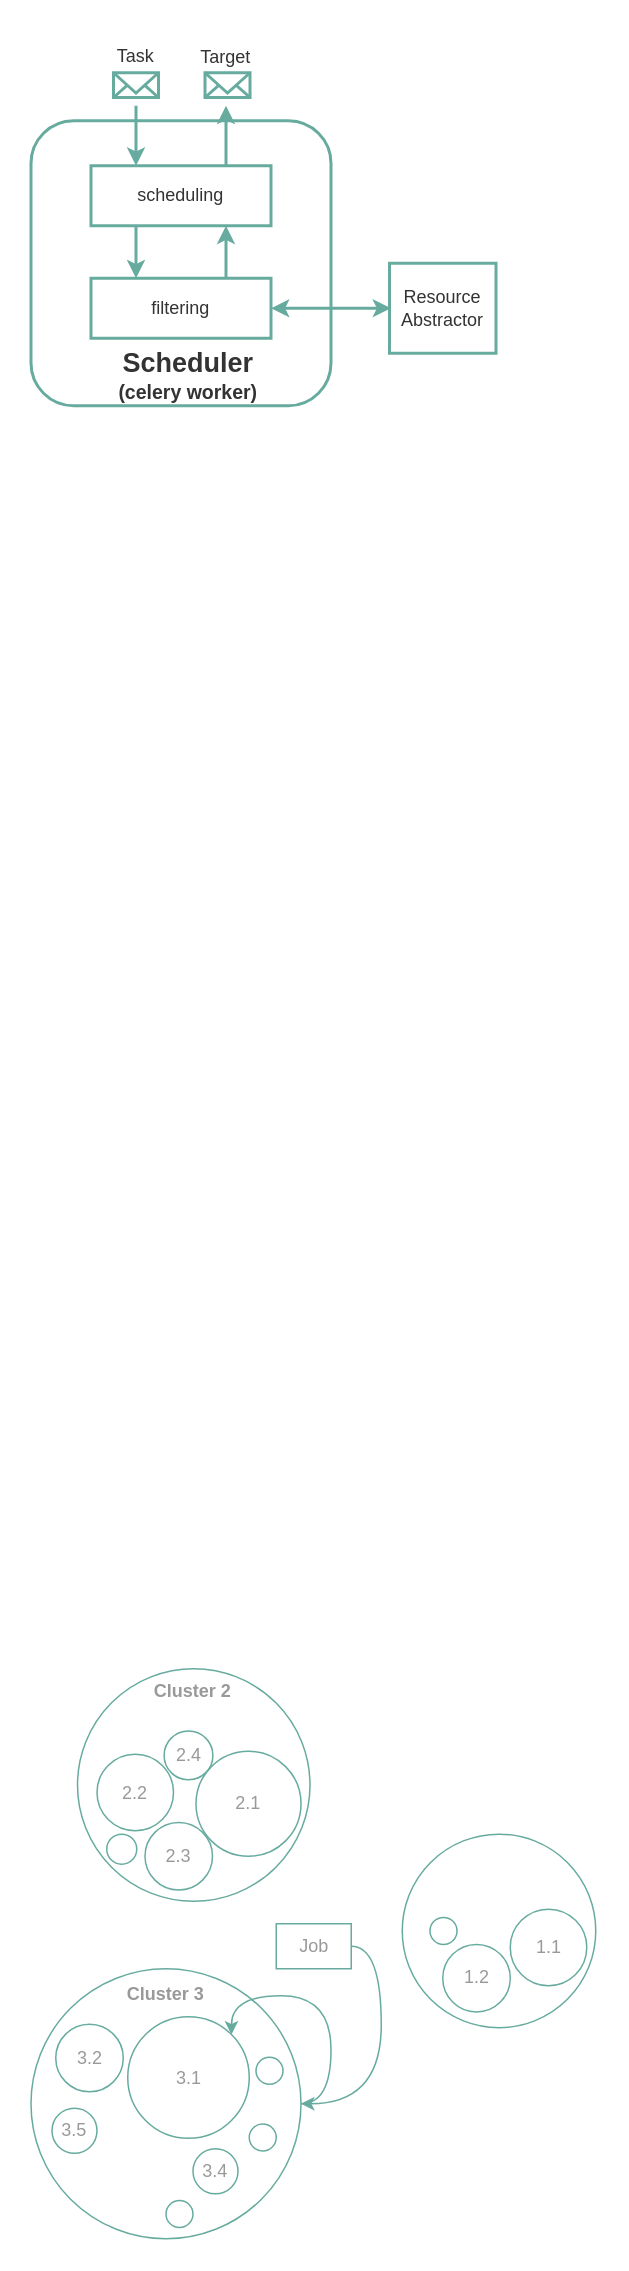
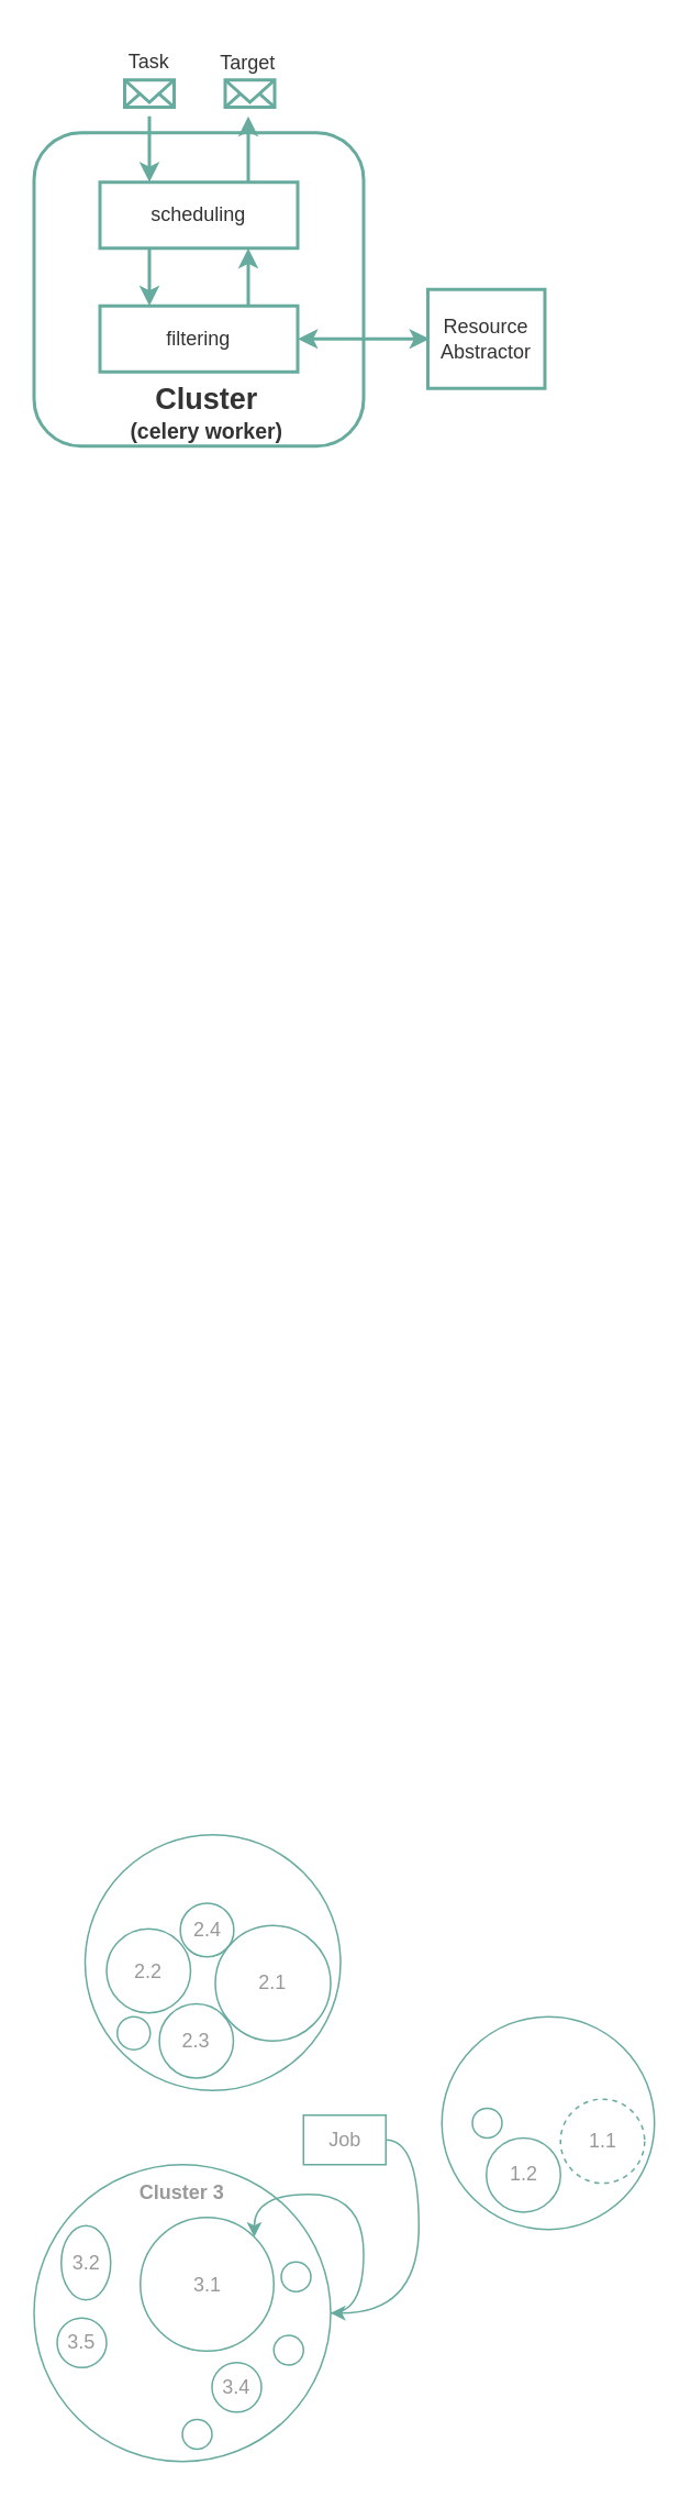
  <mxCell id="0" />
  <mxCell id="1" parent="0" />
  <mxCell id="2" value="" style="ellipse;whiteSpace=wrap;html=1;aspect=fixed;rounded=0;labelBackgroundColor=none;fontSize=12;strokeColor=#67AB9F;fontColor=#999999;fillColor=none;" parent="1" vertex="1"><mxGeometry x="51" y="1112" width="155" height="155" as="geometry" /></mxCell>
  <mxCell id="3" value="" style="rounded=1;whiteSpace=wrap;html=1;strokeColor=#67AB9F;fontColor=#333333;fillColor=none;strokeWidth=2;" parent="1" vertex="1"><mxGeometry x="20" y="80" width="200" height="190" as="geometry" /></mxCell>
  <mxCell id="4" style="edgeStyle=orthogonalEdgeStyle;rounded=0;orthogonalLoop=1;jettySize=auto;html=1;exitX=1;exitY=0.5;exitDx=0;exitDy=0;startArrow=classic;startFill=1;strokeColor=#67AB9F;fontColor=#333333;strokeWidth=2;" parent="1" source="5" edge="1"><mxGeometry relative="1" as="geometry"><mxPoint x="260" y="205" as="targetPoint" /></mxGeometry></mxCell>
  <mxCell id="5" value="filtering" style="rounded=0;whiteSpace=wrap;html=1;strokeColor=#67AB9F;fontColor=#333333;fillColor=none;strokeWidth=2;" parent="1" vertex="1"><mxGeometry x="60" y="185" width="120" height="40" as="geometry" /></mxCell>
  <mxCell id="6" value="scheduling" style="rounded=0;whiteSpace=wrap;html=1;strokeColor=#67AB9F;fontColor=#333333;fillColor=none;strokeWidth=2;" parent="1" vertex="1"><mxGeometry x="60" y="110" width="120" height="40" as="geometry" /></mxCell>
  <mxCell id="7" value="" style="endArrow=classic;html=1;rounded=0;exitX=0.5;exitY=1;exitDx=0;exitDy=0;strokeColor=#67AB9F;fontColor=#333333;strokeWidth=2;" parent="1" edge="1"><mxGeometry width="50" height="50" relative="1" as="geometry"><mxPoint x="90" y="70" as="sourcePoint" /><mxPoint x="90" y="110" as="targetPoint" /></mxGeometry></mxCell>
  <mxCell id="8" value="" style="endArrow=classic;html=1;rounded=0;entryX=0.25;entryY=0;entryDx=0;entryDy=0;strokeColor=#67AB9F;fontColor=#333333;strokeWidth=2;" parent="1" target="5" edge="1"><mxGeometry width="50" height="50" relative="1" as="geometry"><mxPoint x="90" y="150" as="sourcePoint" /><mxPoint x="90" y="180" as="targetPoint" /></mxGeometry></mxCell>
  <mxCell id="9" value="" style="endArrow=classic;html=1;rounded=0;entryX=0.25;entryY=0;entryDx=0;entryDy=0;strokeColor=#67AB9F;fontColor=#333333;strokeWidth=2;" parent="1" edge="1"><mxGeometry width="50" height="50" relative="1" as="geometry"><mxPoint x="150" y="185" as="sourcePoint" /><mxPoint x="150" y="150" as="targetPoint" /></mxGeometry></mxCell>
  <mxCell id="10" value="" style="endArrow=classic;html=1;rounded=0;entryX=0.5;entryY=1;entryDx=0;entryDy=0;strokeColor=#67AB9F;fontColor=#333333;strokeWidth=2;" parent="1" edge="1"><mxGeometry width="50" height="50" relative="1" as="geometry"><mxPoint x="150" y="110" as="sourcePoint" /><mxPoint x="150" y="70" as="targetPoint" /></mxGeometry></mxCell>
- <mxCell id="11" value="&lt;b&gt;&lt;font style=&quot;font-size: 18px&quot;&gt;Scheduler&lt;/font&gt;&lt;/b&gt;&lt;div&gt;&lt;b&gt;&lt;font style=&quot;font-size: 13px;&quot;&gt;(celery worker)&lt;/font&gt;&lt;/b&gt;&lt;/div&gt;" style="text;html=1;strokeColor=none;fillColor=none;align=center;verticalAlign=middle;whiteSpace=wrap;rounded=0;fontColor=#333333;strokeWidth=2;" parent="1" vertex="1"><mxGeometry x="50" y="235" width="150" height="30" as="geometry" /></mxCell>
+ <mxCell id="11" value="&lt;b&gt;&lt;font style=&quot;font-size: 18px&quot;&gt;Cluster&lt;/font&gt;&lt;/b&gt;&lt;div&gt;&lt;b&gt;&lt;font style=&quot;font-size: 13px;&quot;&gt;(celery worker)&lt;/font&gt;&lt;/b&gt;&lt;/div&gt;" style="text;html=1;strokeColor=none;fillColor=none;align=center;verticalAlign=middle;whiteSpace=wrap;rounded=0;fontColor=#333333;strokeWidth=2;" parent="1" vertex="1"><mxGeometry x="50" y="235" width="150" height="30" as="geometry" /></mxCell>
  <mxCell id="12" value="" style="html=1;verticalLabelPosition=bottom;align=center;labelBackgroundColor=#ffffff;verticalAlign=top;strokeWidth=2;strokeColor=#67AB9F;shadow=0;dashed=0;shape=mxgraph.ios7.icons.mail;fontSize=18;fontColor=#333333;fillColor=none;" parent="1" vertex="1"><mxGeometry x="75" y="48" width="30" height="16.5" as="geometry" /></mxCell>
  <mxCell id="13" value="&lt;font style=&quot;font-size: 12px&quot;&gt;Task&lt;/font&gt;" style="text;html=1;strokeColor=none;fillColor=none;align=center;verticalAlign=middle;whiteSpace=wrap;rounded=0;fontSize=18;fontColor=#333333;strokeWidth=2;" parent="1" vertex="1"><mxGeometry x="60" y="20" width="60" height="30" as="geometry" /></mxCell>
  <mxCell id="14" value="" style="html=1;verticalLabelPosition=bottom;align=center;labelBackgroundColor=#ffffff;verticalAlign=top;strokeWidth=2;strokeColor=#67AB9F;shadow=0;dashed=0;shape=mxgraph.ios7.icons.mail;fontSize=18;fontColor=#333333;fillColor=none;" parent="1" vertex="1"><mxGeometry x="136" y="48" width="30" height="16.5" as="geometry" /></mxCell>
  <mxCell id="15" value="&lt;font style=&quot;font-size: 12px&quot;&gt;Target&lt;br&gt;&lt;/font&gt;" style="text;html=1;strokeColor=none;fillColor=none;align=center;verticalAlign=middle;whiteSpace=wrap;rounded=0;fontSize=18;fontColor=#333333;strokeWidth=2;" parent="1" vertex="1"><mxGeometry x="120" y="21" width="60" height="30" as="geometry" /></mxCell>
  <mxCell id="16" value="2.2" style="ellipse;whiteSpace=wrap;html=1;aspect=fixed;rounded=0;labelBackgroundColor=none;fontSize=12;strokeColor=#67AB9F;fontColor=#999999;fillColor=none;" parent="1" vertex="1"><mxGeometry x="64" y="1169" width="51" height="51" as="geometry" /></mxCell>
  <mxCell id="17" value="2.3" style="ellipse;whiteSpace=wrap;html=1;aspect=fixed;rounded=0;labelBackgroundColor=none;fontSize=12;strokeColor=#67AB9F;fontColor=#999999;fillColor=none;" parent="1" vertex="1"><mxGeometry x="96" y="1214.5" width="45" height="45" as="geometry" /></mxCell>
  <mxCell id="18" value="" style="ellipse;whiteSpace=wrap;html=1;aspect=fixed;rounded=0;labelBackgroundColor=none;fontSize=12;strokeColor=#67AB9F;fontColor=#999999;fillColor=none;" parent="1" vertex="1"><mxGeometry x="70.5" y="1222.25" width="20" height="20" as="geometry" /></mxCell>
  <mxCell id="19" value="2.4" style="ellipse;whiteSpace=wrap;html=1;aspect=fixed;rounded=0;labelBackgroundColor=none;fontSize=12;strokeColor=#67AB9F;fontColor=#999999;fillColor=none;" parent="1" vertex="1"><mxGeometry x="108.75" y="1153.5" width="32.5" height="32.5" as="geometry" /></mxCell>
  <mxCell id="20" value="2.1" style="ellipse;whiteSpace=wrap;html=1;aspect=fixed;rounded=0;labelBackgroundColor=none;fontSize=12;strokeColor=#67AB9F;fontColor=#999999;fillColor=none;" parent="1" vertex="1"><mxGeometry x="130" y="1167" width="70" height="70" as="geometry" /></mxCell>
  <mxCell id="21" value="" style="ellipse;whiteSpace=wrap;html=1;aspect=fixed;rounded=0;labelBackgroundColor=none;fontSize=12;strokeColor=#67AB9F;fontColor=#999999;fillColor=none;" parent="1" vertex="1"><mxGeometry x="267.5" y="1222.25" width="129" height="129" as="geometry" /></mxCell>
  <mxCell id="22" value="" style="ellipse;whiteSpace=wrap;html=1;aspect=fixed;rounded=0;labelBackgroundColor=none;fontSize=12;strokeColor=#67AB9F;fontColor=#999999;fillColor=none;" parent="1" vertex="1"><mxGeometry x="286" y="1277.75" width="18" height="18" as="geometry" /></mxCell>
  <mxCell id="23" value="1.2" style="ellipse;whiteSpace=wrap;html=1;aspect=fixed;rounded=0;labelBackgroundColor=none;fontSize=12;strokeColor=#67AB9F;fontColor=#999999;fillColor=none;" parent="1" vertex="1"><mxGeometry x="294.5" y="1295.75" width="45" height="45" as="geometry" /></mxCell>
- <mxCell id="24" value="1.1" style="ellipse;whiteSpace=wrap;html=1;aspect=fixed;rounded=0;labelBackgroundColor=none;fontSize=12;strokeColor=#67AB9F;fontColor=#999999;fillColor=none;" parent="1" vertex="1"><mxGeometry x="339.5" y="1272.25" width="51" height="51" as="geometry" /></mxCell>
+ <mxCell id="24" value="1.1" style="ellipse;whiteSpace=wrap;html=1;aspect=fixed;rounded=0;labelBackgroundColor=none;fontSize=12;strokeColor=#67AB9F;fontColor=#999999;fillColor=none;dashed=1;" parent="1" vertex="1"><mxGeometry x="339.5" y="1272.25" width="51" height="51" as="geometry" /></mxCell>
  <mxCell id="25" value="" style="ellipse;whiteSpace=wrap;html=1;aspect=fixed;rounded=0;labelBackgroundColor=none;fontSize=12;strokeColor=#67AB9F;fontColor=#999999;fillColor=none;" parent="1" vertex="1"><mxGeometry x="20" y="1312" width="180" height="180" as="geometry" /></mxCell>
  <mxCell id="26" value="" style="ellipse;whiteSpace=wrap;html=1;aspect=fixed;rounded=0;labelBackgroundColor=none;fontSize=12;strokeColor=#67AB9F;fontColor=#999999;fillColor=none;" parent="1" vertex="1"><mxGeometry x="110" y="1466.5" width="18" height="18" as="geometry" /></mxCell>
- <mxCell id="27" value="3.2" style="ellipse;whiteSpace=wrap;html=1;aspect=fixed;rounded=0;labelBackgroundColor=none;fontSize=12;strokeColor=#67AB9F;fontColor=#999999;fillColor=none;" parent="1" vertex="1"><mxGeometry x="36.5" y="1349" width="45" height="45" as="geometry" /></mxCell>
+ <mxCell id="27" value="3.2" style="ellipse;whiteSpace=wrap;html=1;aspect=fixed;rounded=0;labelBackgroundColor=none;fontSize=12;strokeColor=#67AB9F;fontColor=#999999;fillColor=none;" parent="1" vertex="1"><mxGeometry x="36.5" y="1349" width="30" height="45" as="geometry" /></mxCell>
  <mxCell id="28" value="3.4" style="ellipse;whiteSpace=wrap;html=1;aspect=fixed;rounded=0;labelBackgroundColor=none;fontSize=12;strokeColor=#67AB9F;fontColor=#999999;fillColor=none;" parent="1" vertex="1"><mxGeometry x="128" y="1432" width="30" height="30" as="geometry" /></mxCell>
  <mxCell id="29" value="3.1" style="ellipse;whiteSpace=wrap;html=1;aspect=fixed;rounded=0;labelBackgroundColor=none;fontSize=12;strokeColor=#67AB9F;fontColor=#999999;fillColor=none;" parent="1" vertex="1"><mxGeometry x="84.5" y="1344" width="81" height="81" as="geometry" /></mxCell>
  <mxCell id="30" value="" style="ellipse;whiteSpace=wrap;html=1;aspect=fixed;rounded=0;labelBackgroundColor=none;fontSize=12;strokeColor=#67AB9F;fontColor=#999999;fillColor=none;" parent="1" vertex="1"><mxGeometry x="170" y="1371" width="18" height="18" as="geometry" /></mxCell>
  <mxCell id="31" value="" style="ellipse;whiteSpace=wrap;html=1;aspect=fixed;rounded=0;labelBackgroundColor=none;fontSize=12;strokeColor=#67AB9F;fontColor=#999999;fillColor=none;" parent="1" vertex="1"><mxGeometry x="165.5" y="1415.5" width="18" height="18" as="geometry" /></mxCell>
  <mxCell id="32" value="3.5" style="ellipse;whiteSpace=wrap;html=1;aspect=fixed;rounded=0;labelBackgroundColor=none;fontSize=12;strokeColor=#67AB9F;fontColor=#999999;fillColor=none;" parent="1" vertex="1"><mxGeometry x="34" y="1405" width="30" height="30" as="geometry" /></mxCell>
  <mxCell id="33" style="edgeStyle=orthogonalEdgeStyle;rounded=0;orthogonalLoop=1;jettySize=auto;html=1;exitX=1;exitY=0.5;exitDx=0;exitDy=0;entryX=1;entryY=0.5;entryDx=0;entryDy=0;fontSize=12;startArrow=none;startFill=0;curved=1;fillColor=#f8cecc;strokeColor=#67AB9F;labelBackgroundColor=none;fontColor=#999999;" parent="1" source="34" target="25" edge="1"><mxGeometry relative="1" as="geometry" /></mxCell>
  <mxCell id="34" value="Job" style="whiteSpace=wrap;html=1;labelBackgroundColor=none;fontSize=12;strokeColor=#67AB9F;fontColor=#999999;fillColor=none;rounded=0;" parent="1" vertex="1"><mxGeometry x="183.5" y="1282" width="50" height="30" as="geometry" /></mxCell>
  <mxCell id="35" style="edgeStyle=orthogonalEdgeStyle;curved=1;rounded=0;orthogonalLoop=1;jettySize=auto;html=1;exitX=1;exitY=0.5;exitDx=0;exitDy=0;entryX=1;entryY=0;entryDx=0;entryDy=0;fontSize=12;startArrow=none;startFill=0;fillColor=#f8cecc;strokeColor=#67AB9F;labelBackgroundColor=none;fontColor=#999999;" parent="1" source="25" target="29" edge="1"><mxGeometry relative="1" as="geometry"><Array as="points"><mxPoint x="220" y="1402" /><mxPoint x="220" y="1330" /><mxPoint x="154" y="1330" /></Array></mxGeometry></mxCell>
- <mxCell id="36" value="&lt;b&gt;Cluster 2&lt;/b&gt;" style="text;html=1;strokeColor=none;fillColor=none;align=center;verticalAlign=middle;whiteSpace=wrap;rounded=0;labelBackgroundColor=none;fontSize=12;fontColor=#999999;" parent="1" vertex="1"><mxGeometry x="98" y="1112" width="60" height="30" as="geometry" /></mxCell>
  <mxCell id="37" value="&lt;b&gt;Cluster 3&lt;/b&gt;" style="text;html=1;strokeColor=none;fillColor=none;align=center;verticalAlign=middle;whiteSpace=wrap;rounded=0;labelBackgroundColor=none;fontSize=12;fontColor=#999999;" parent="1" vertex="1"><mxGeometry x="80" y="1314" width="60" height="30" as="geometry" /></mxCell>
  <mxCell id="38" value="Resource Abstractor" style="rounded=0;whiteSpace=wrap;html=1;fillColor=none;strokeColor=#67AB9F;fontColor=#333333;strokeWidth=2;" parent="1" vertex="1"><mxGeometry x="259" y="175" width="71" height="60" as="geometry" /></mxCell>
